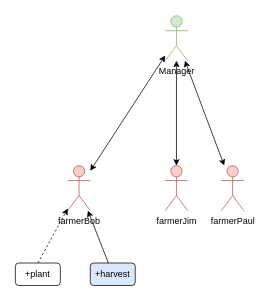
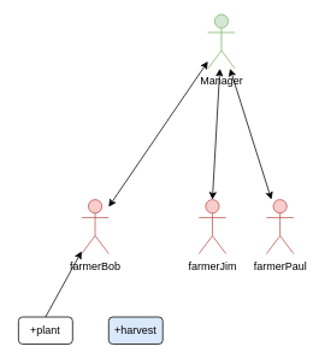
  <mxCell id="0" />
  <mxCell id="1" parent="0" />
  <mxCell id="2" value="farmerBob" style="shape=umlActor;verticalLabelPosition=bottom;verticalAlign=top;html=1;outlineConnect=0;fillColor=#f8cecc;strokeColor=#b85450;" vertex="1" parent="1"><mxGeometry x="90" y="220" width="30" height="60" as="geometry" /></mxCell>
- <mxCell id="3" value="Manager" style="shape=umlActor;verticalLabelPosition=bottom;verticalAlign=top;html=1;outlineConnect=0;fillColor=#d5e8d4;strokeColor=#82b366;" vertex="1" parent="1"><mxGeometry x="220" y="20" width="30" height="60" as="geometry" /></mxCell>
+ <mxCell id="3" value="Manager" style="shape=umlActor;verticalLabelPosition=bottom;verticalAlign=top;html=1;outlineConnect=0;fillColor=#d5e8d4;strokeColor=#82b366;" vertex="1" parent="1"><mxGeometry x="230" y="15" width="30" height="60" as="geometry" /></mxCell>
  <mxCell id="4" value="farmerJim" style="shape=umlActor;verticalLabelPosition=bottom;verticalAlign=top;html=1;outlineConnect=0;fillColor=#f8cecc;strokeColor=#b85450;" vertex="1" parent="1"><mxGeometry x="220" y="220" width="30" height="60" as="geometry" /></mxCell>
  <mxCell id="5" value="farmerPaul" style="shape=umlActor;verticalLabelPosition=bottom;verticalAlign=top;html=1;outlineConnect=0;fillColor=#f8cecc;strokeColor=#b85450;" vertex="1" parent="1"><mxGeometry x="295" y="220" width="30" height="60" as="geometry" /></mxCell>
  <mxCell id="6" value="" style="endArrow=classic;startArrow=classic;html=1;rounded=0;" edge="1" parent="1" source="2" target="3"><mxGeometry width="50" height="50" relative="1" as="geometry"><mxPoint x="230" y="130" as="sourcePoint" /><mxPoint x="280" y="80" as="targetPoint" /></mxGeometry></mxCell>
  <mxCell id="7" value="" style="endArrow=classic;startArrow=classic;html=1;rounded=0;exitX=0.5;exitY=0;exitDx=0;exitDy=0;exitPerimeter=0;" edge="1" parent="1" source="4" target="3"><mxGeometry width="50" height="50" relative="1" as="geometry"><mxPoint x="170" y="168" as="sourcePoint" /><mxPoint x="230" y="82" as="targetPoint" /></mxGeometry></mxCell>
  <mxCell id="8" value="" style="endArrow=classic;startArrow=classic;html=1;rounded=0;" edge="1" parent="1" source="5" target="3"><mxGeometry width="50" height="50" relative="1" as="geometry"><mxPoint x="245" y="160" as="sourcePoint" /><mxPoint x="245" y="90" as="targetPoint" /></mxGeometry></mxCell>
  <mxCell id="9" value="+plant" style="rounded=1;whiteSpace=wrap;html=1;" vertex="1" parent="1"><mxGeometry x="20" y="350" width="60" height="30" as="geometry" /></mxCell>
  <mxCell id="10" value="+harvest" style="rounded=1;whiteSpace=wrap;html=1;fillColor=#dae8fc;" vertex="1" parent="1"><mxGeometry x="120" y="350" width="60" height="30" as="geometry" /></mxCell>
- <mxCell id="11" value="" style="endArrow=classic;html=1;rounded=0;exitX=0.5;exitY=0;exitDx=0;exitDy=0;dashed=1;" edge="1" parent="1" source="9" target="2"><mxGeometry width="50" height="50" relative="1" as="geometry"><mxPoint x="230" y="270" as="sourcePoint" /><mxPoint x="280" y="220" as="targetPoint" /></mxGeometry></mxCell>
- <mxCell id="12" value="" style="endArrow=classic;html=1;rounded=0;" edge="1" parent="1" source="10" target="2"><mxGeometry width="50" height="50" relative="1" as="geometry"><mxPoint x="60" y="360" as="sourcePoint" /><mxPoint x="110" y="283" as="targetPoint" /></mxGeometry></mxCell>
+ <mxCell id="11" value="" style="endArrow=classic;html=1;rounded=0;exitX=0.5;exitY=0;exitDx=0;exitDy=0;" edge="1" parent="1" source="9" target="2"><mxGeometry width="50" height="50" relative="1" as="geometry"><mxPoint x="230" y="270" as="sourcePoint" /><mxPoint x="280" y="220" as="targetPoint" /></mxGeometry></mxCell>
